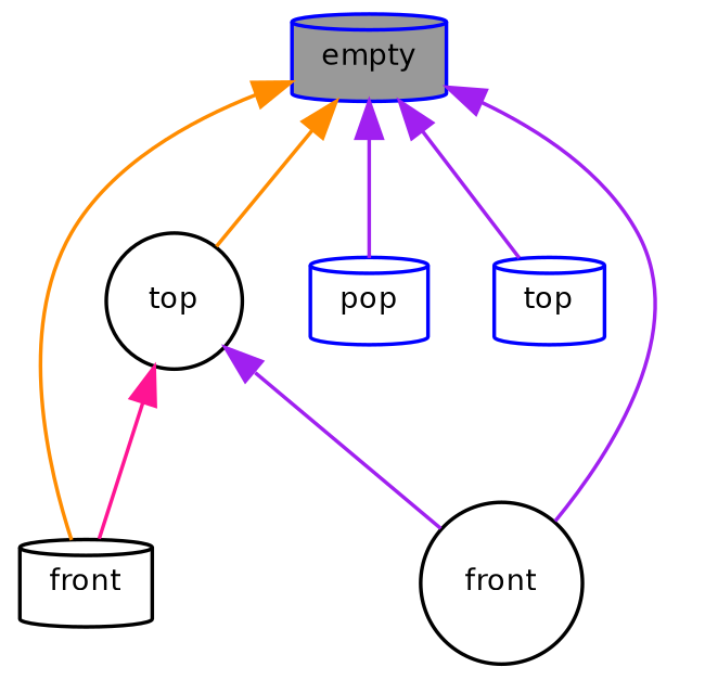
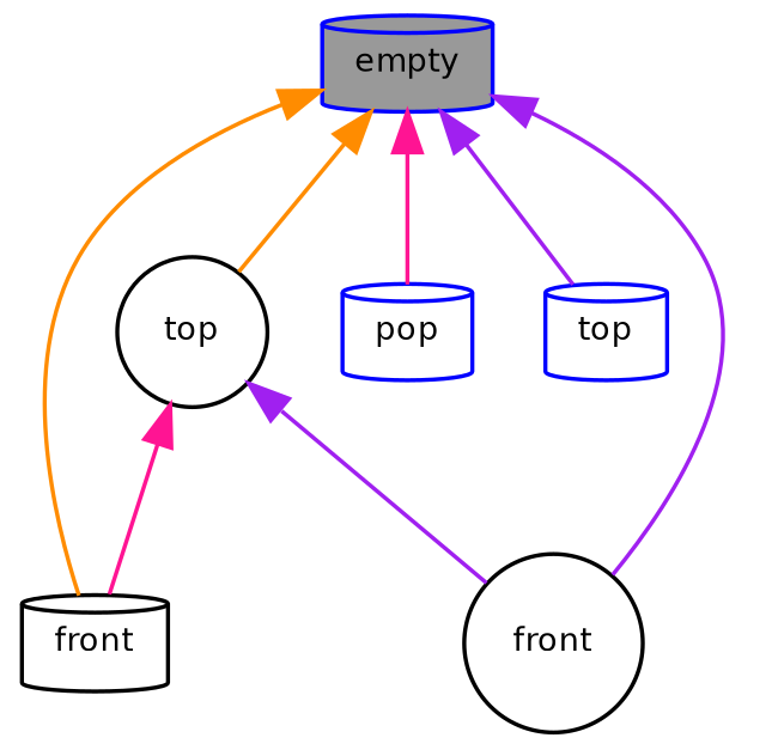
  digraph {
    rankdir=TB
    node [color=blue fillcolor=white fontname=Helvetica fontsize=8 shape=cylinder style=filled]
    edge [color=purple dir=back fontname=Helvetica fontsize=8 labelfontname=Helvetica labelfontsize=8 style=solid]
    n1 [fillcolor=grey60 fontcolor=black height=0.2 label=empty width=0.4]
    n2 [color=black height=0.2 label=front width=0.4]
    n3 [color=black height=0.2 label=front shape=circle width=0.4]
    n4 [height=0.2 label=pop width=0.4]
    n5 [height=0.2 label=top width=0.4]
    n6 [color=black height=0.2 label=top shape=circle width=0.4]
    n1 -> n2 [color=darkorange]
    n1 -> n3
-   n1 -> n4
+   n1 -> n4 [color=deeppink]
    n1 -> n5
    n1 -> n6 [color=darkorange]
    n6 -> n2 [color=deeppink]
    n6 -> n3
  }
